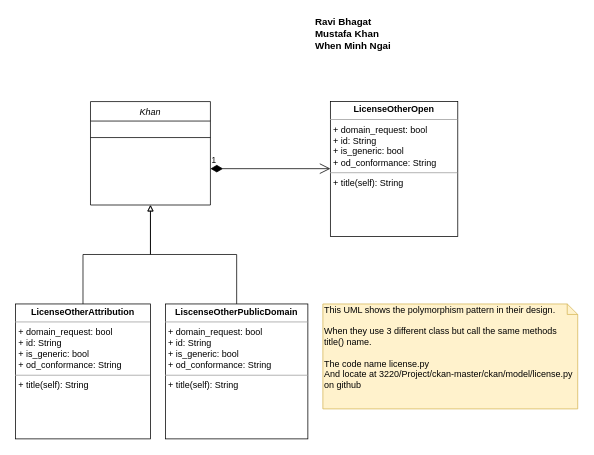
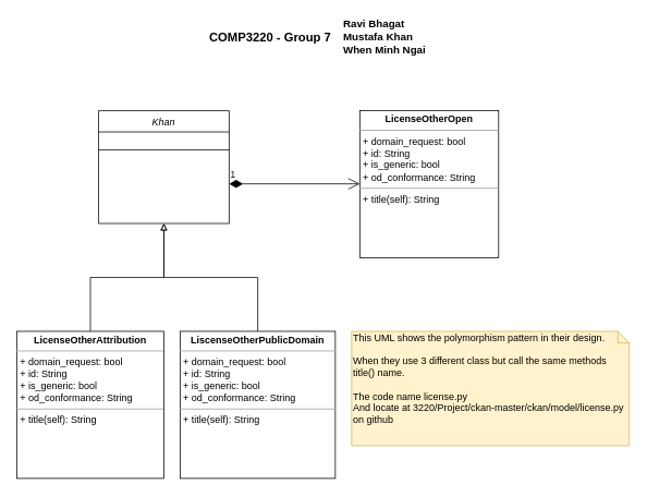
  <mxCell id="0" />
  <mxCell id="1" parent="0" />
  <mxCell id="2" style="edgeStyle=orthogonalEdgeStyle;rounded=0;orthogonalLoop=1;jettySize=auto;html=1;entryX=0.5;entryY=1;entryDx=0;entryDy=0;endArrow=block;endFill=0;" edge="1" parent="1" source="3" target="11"><mxGeometry relative="1" as="geometry" /></mxCell>
  <mxCell id="3" value="&lt;p style=&quot;margin: 0px ; margin-top: 4px ; text-align: center&quot;&gt;&lt;b&gt;LiscenseOtherPublicDomain&lt;/b&gt;&lt;/p&gt;&lt;hr size=&quot;1&quot;&gt;&lt;p style=&quot;margin: 0px ; margin-left: 4px&quot;&gt;+ domain_request: bool&lt;/p&gt;&lt;p style=&quot;margin: 0px ; margin-left: 4px&quot;&gt;+ id: String&lt;/p&gt;&lt;p style=&quot;margin: 0px ; margin-left: 4px&quot;&gt;+ is_generic: bool&lt;/p&gt;&lt;p style=&quot;margin: 0px ; margin-left: 4px&quot;&gt;+ od_conformance: String&lt;/p&gt;&lt;hr size=&quot;1&quot;&gt;&lt;p style=&quot;margin: 0px ; margin-left: 4px&quot;&gt;+ title(self): String&lt;/p&gt;" style="verticalAlign=top;align=left;overflow=fill;fontSize=12;fontFamily=Helvetica;html=1;" parent="1" vertex="1"><mxGeometry x="220" y="405" width="190" height="180" as="geometry" /></mxCell>
  <mxCell id="4" style="edgeStyle=orthogonalEdgeStyle;rounded=0;orthogonalLoop=1;jettySize=auto;html=1;entryX=0.5;entryY=1;entryDx=0;entryDy=0;endArrow=block;endFill=0;" edge="1" parent="1" source="5" target="11"><mxGeometry relative="1" as="geometry" /></mxCell>
  <mxCell id="5" value="&lt;p style=&quot;margin: 0px ; margin-top: 4px ; text-align: center&quot;&gt;&lt;b&gt;LicenseOtherAttribution&lt;/b&gt;&lt;/p&gt;&lt;hr size=&quot;1&quot;&gt;&lt;p style=&quot;margin: 0px ; margin-left: 4px&quot;&gt;+ domain_request: bool&lt;/p&gt;&lt;p style=&quot;margin: 0px ; margin-left: 4px&quot;&gt;+ id: String&lt;/p&gt;&lt;p style=&quot;margin: 0px ; margin-left: 4px&quot;&gt;+ is_generic: bool&lt;/p&gt;&lt;p style=&quot;margin: 0px ; margin-left: 4px&quot;&gt;+ od_conformance: String&lt;/p&gt;&lt;hr size=&quot;1&quot;&gt;&lt;p style=&quot;margin: 0px ; margin-left: 4px&quot;&gt;+ title(self): String&lt;/p&gt;" style="verticalAlign=top;align=left;overflow=fill;fontSize=12;fontFamily=Helvetica;html=1;" parent="1" vertex="1"><mxGeometry x="20" y="405" width="180" height="180" as="geometry" /></mxCell>
  <mxCell id="6" value="&lt;p style=&quot;margin: 0px ; margin-top: 4px ; text-align: center&quot;&gt;&lt;b&gt;LicenseOtherOpen&lt;/b&gt;&lt;/p&gt;&lt;hr size=&quot;1&quot;&gt;&lt;p style=&quot;margin: 0px ; margin-left: 4px&quot;&gt;+ domain_request: bool&lt;/p&gt;&lt;p style=&quot;margin: 0px ; margin-left: 4px&quot;&gt;+ id: String&lt;/p&gt;&lt;p style=&quot;margin: 0px ; margin-left: 4px&quot;&gt;+ is_generic: bool&lt;/p&gt;&lt;p style=&quot;margin: 0px ; margin-left: 4px&quot;&gt;+ od_conformance: String&lt;/p&gt;&lt;hr size=&quot;1&quot;&gt;&lt;p style=&quot;margin: 0px ; margin-left: 4px&quot;&gt;+ title(self): String&lt;/p&gt;" style="verticalAlign=top;align=left;overflow=fill;fontSize=12;fontFamily=Helvetica;html=1;" parent="1" vertex="1"><mxGeometry x="440" y="135" width="170" height="180" as="geometry" /></mxCell>
  <mxCell id="7" value="1" style="endArrow=open;html=1;endSize=12;startArrow=diamondThin;startSize=14;startFill=1;edgeStyle=orthogonalEdgeStyle;align=left;verticalAlign=bottom;" parent="1" edge="1"><mxGeometry x="-1" y="3" relative="1" as="geometry"><mxPoint x="280" y="224.5" as="sourcePoint" /><mxPoint x="440" y="224.5" as="targetPoint" /></mxGeometry></mxCell>
  <mxCell id="8" value="This UML shows the polymorphism pattern in their design.&lt;br&gt;&lt;br&gt;When they use 3 different class but call the same methods title() name.&amp;nbsp;&lt;br&gt;&lt;br&gt;The code name license.py&lt;br&gt;And locate at 3220/Project/ckan-master/ckan/model/license.py on github" style="shape=note;whiteSpace=wrap;html=1;size=14;verticalAlign=top;align=left;spacingTop=-6;fillColor=#fff2cc;strokeColor=#d6b656;" parent="1" vertex="1"><mxGeometry x="430" y="405" width="340" height="140" as="geometry" /></mxCell>
+ <mxCell id="9" value="&lt;b&gt;&lt;font style=&quot;font-size: 15px&quot;&gt;COMP3220 - Group 7&lt;/font&gt;&lt;/b&gt;" style="text;html=1;align=center;verticalAlign=middle;resizable=0;points=[];autosize=1;" vertex="1" parent="1"><mxGeometry x="250" y="35" width="160" height="20" as="geometry" /></mxCell>
  <mxCell id="10" value="&lt;div style=&quot;text-align: left ; font-size: 13px&quot;&gt;&lt;span&gt;&lt;b&gt;&lt;font style=&quot;font-size: 13px&quot;&gt;Ravi Bhagat&lt;/font&gt;&lt;/b&gt;&lt;/span&gt;&lt;/div&gt;&lt;div style=&quot;text-align: left ; font-size: 13px&quot;&gt;&lt;span&gt;&lt;b&gt;&lt;font style=&quot;font-size: 13px&quot;&gt;Mustafa Khan&lt;/font&gt;&lt;/b&gt;&lt;/span&gt;&lt;/div&gt;&lt;div style=&quot;text-align: left ; font-size: 13px&quot;&gt;&lt;span&gt;&lt;b&gt;&lt;font style=&quot;font-size: 13px&quot;&gt;When Minh Ngai&lt;/font&gt;&lt;/b&gt;&lt;/span&gt;&lt;/div&gt;" style="text;html=1;align=center;verticalAlign=middle;resizable=0;points=[];autosize=1;" vertex="1" parent="1"><mxGeometry x="420" y="20" width="100" height="50" as="geometry" /></mxCell>
  <mxCell id="11" value="Khan" style="swimlane;fontStyle=2;align=center;verticalAlign=top;childLayout=stackLayout;horizontal=1;startSize=26;horizontalStack=0;resizeParent=1;resizeLast=0;collapsible=1;marginBottom=0;rounded=0;shadow=0;strokeWidth=1;" parent="1" vertex="1"><mxGeometry x="120" y="135" width="160" height="138" as="geometry"><mxRectangle x="230" y="140" width="160" height="26" as="alternateBounds" /></mxGeometry></mxCell>
  <mxCell id="12" value="" style="line;html=1;strokeWidth=1;align=left;verticalAlign=middle;spacingTop=-1;spacingLeft=3;spacingRight=3;rotatable=0;labelPosition=right;points=[];portConstraint=eastwest;" parent="11" vertex="1"><mxGeometry y="26" width="160" height="44" as="geometry" /></mxCell>
